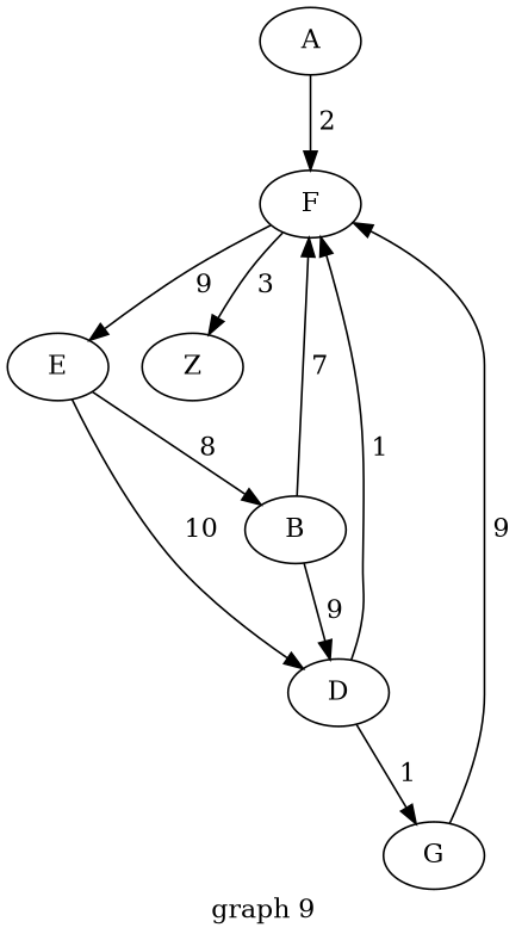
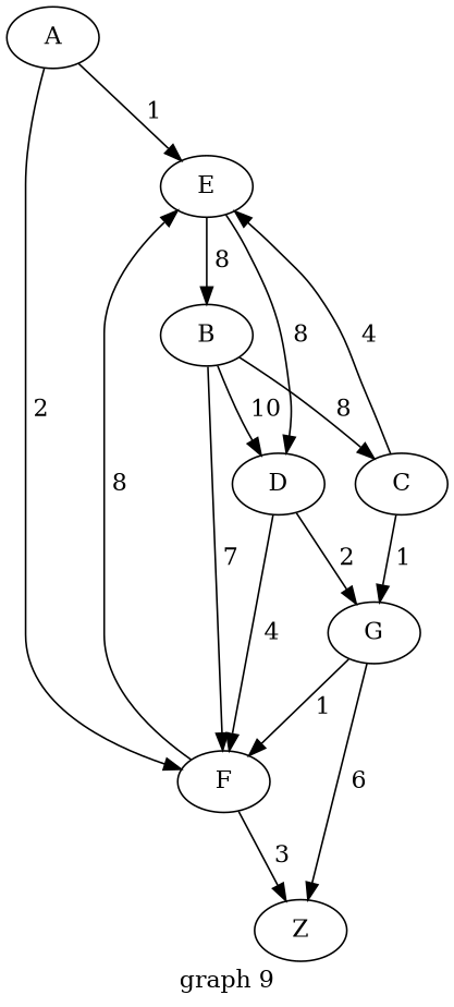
  digraph {
    label="graph 9"
    rankdir=TB
    A
    E
    F
    B
    D
    Z
+   C
    G
+   A -> E [label=" 1 "]
    A -> F [label=" 2 "]
    E -> B [label=" 8 "]
-   E -> D [label=" 10 "]
-   F -> E [label=" 9 "]
+   E -> D [label=" 8 "]
+   F -> E [label=" 8 "]
    F -> Z [label=" 3 "]
    B -> F [label=" 7 "]
-   B -> D [label=" 9 "]
-   D -> F [label=" 1 "]
-   D -> G [label=" 1 "]
-   G -> F [label=" 9 "]
+   B -> D [label=" 10 "]
+   B -> C [label=" 8 "]
+   D -> F [label=" 4 "]
+   D -> G [label=" 2 "]
+   C -> E [label=" 4 "]
+   C -> G [label=" 1 "]
+   G -> F [label=" 1 "]
+   G -> Z [label=" 6 "]
  }
